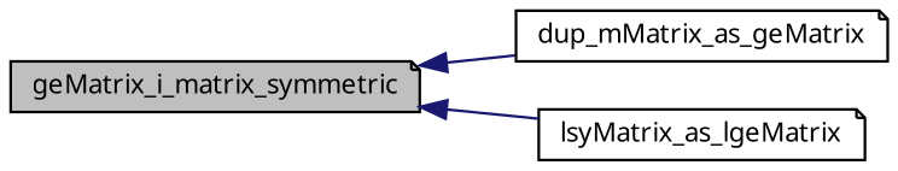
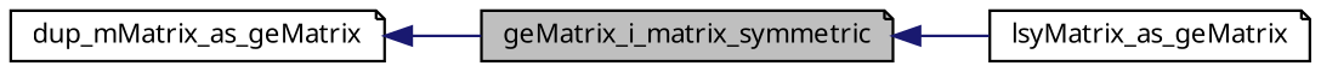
  digraph {
    rankdir=LR
    node [color=black fillcolor=white fontname="FreeSans.ttf" fontsize=10 shape=note style=filled]
    edge [color=midnightblue dir=back fontname="FreeSans.ttf" fontsize=10 labelfontname="FreeSans.ttf" labelfontsize=10 style=solid]
    n1 [fillcolor=grey75 fontcolor=black height=0.2 label=geMatrix_i_matrix_symmetric width=0.4]
    n2 [height=0.2 label=dup_mMatrix_as_geMatrix width=0.4]
-   n3 [height=0.2 label=lsyMatrix_as_lgeMatrix width=0.4]
-   n1 -> n2
+   n3 [height=0.2 label=lsyMatrix_as_geMatrix width=0.4]
+   n2 -> n1
    n1 -> n3
  }
